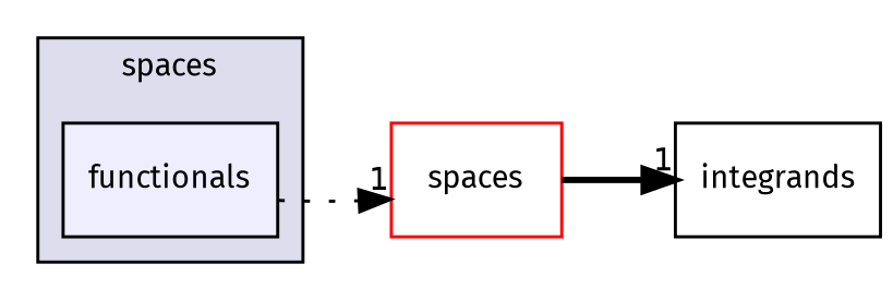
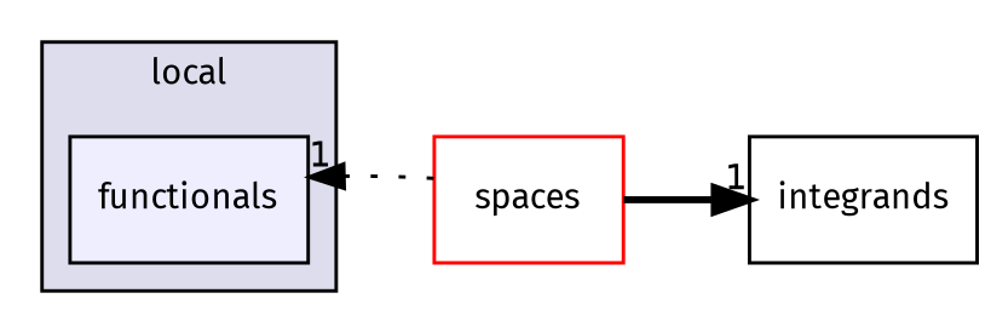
  digraph {
    compound=true
    fontname="Fira Sans"
    rankdir=LR
    node [fontname="Fira Sans" fontsize=10 shape=box style=filled]
    edge [fontname="Fira Sans" headlabel=1 labeldistance=1.5 labelfontname=Helvetica labelfontsize=10]
    n1 [fillcolor="#eeeeff" label=functionals pencolor=black]
    n2 [color=red fillcolor=white label=spaces]
    n3 [label=integrands style=""]
    subgraph cluster_1 {
      bgcolor="#ddddee"
      fontsize=10
-     label=spaces
+     label=local
      pencolor=black
      n1
    }
-   n1 -> n2 [style=dotted]
+   n2 -> n1 [style=dotted]
    n2 -> n3 [style=bold]
  }
